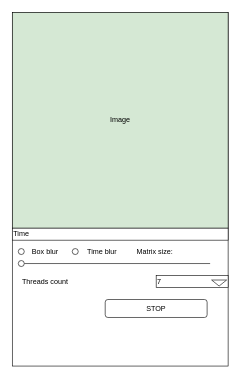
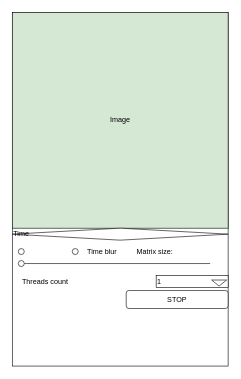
  <mxCell id="0" />
  <mxCell id="1" parent="0" />
  <mxCell id="2" value="" style="rounded=0;whiteSpace=wrap;html=1;" vertex="1" parent="1"><mxGeometry x="20" y="20" width="360" height="590" as="geometry" /></mxCell>
  <mxCell id="3" value="Image" style="whiteSpace=wrap;html=1;aspect=fixed;fillColor=#d5e8d4;" vertex="1" parent="1"><mxGeometry x="20" y="20" width="360" height="360" as="geometry" /></mxCell>
- <mxCell id="4" value="7" style="rounded=0;whiteSpace=wrap;html=1;align=left;" vertex="1" parent="1"><mxGeometry x="260" y="459" width="120" height="20" as="geometry" /></mxCell>
+ <mxCell id="4" value="1" style="rounded=0;whiteSpace=wrap;html=1;align=left;" vertex="1" parent="1"><mxGeometry x="260" y="459" width="120" height="20" as="geometry" /></mxCell>
  <mxCell id="5" value="" style="ellipse;whiteSpace=wrap;html=1;aspect=fixed;" vertex="1" parent="1"><mxGeometry x="30" y="414" width="10" height="10" as="geometry" /></mxCell>
  <mxCell id="6" value="" style="ellipse;whiteSpace=wrap;html=1;aspect=fixed;" vertex="1" parent="1"><mxGeometry x="120" y="414" width="10" height="10" as="geometry" /></mxCell>
- <mxCell id="7" value="Box blur" style="text;html=1;strokeColor=none;fillColor=none;align=center;verticalAlign=middle;whiteSpace=wrap;rounded=0;" vertex="1" parent="1"><mxGeometry x="50" y="409" width="50" height="20" as="geometry" /></mxCell>
  <mxCell id="8" value="Time blur" style="text;html=1;strokeColor=none;fillColor=none;align=center;verticalAlign=middle;whiteSpace=wrap;rounded=0;" vertex="1" parent="1"><mxGeometry x="140" y="409" width="60" height="20" as="geometry" /></mxCell>
  <mxCell id="9" value="Matrix size:" style="text;html=1;strokeColor=none;fillColor=none;align=center;verticalAlign=middle;whiteSpace=wrap;rounded=0;" vertex="1" parent="1"><mxGeometry x="220" y="404" width="76" height="30" as="geometry" /></mxCell>
  <mxCell id="10" value="" style="endArrow=none;html=1;rounded=0;startArrow=none;" edge="1" parent="1" source="11"><mxGeometry width="50" height="50" relative="1" as="geometry"><mxPoint x="30" y="439" as="sourcePoint" /><mxPoint x="350" y="439" as="targetPoint" /></mxGeometry></mxCell>
  <mxCell id="11" value="" style="ellipse;whiteSpace=wrap;html=1;aspect=fixed;" vertex="1" parent="1"><mxGeometry x="30" y="434" width="10" height="10" as="geometry" /></mxCell>
  <mxCell id="12" value="Threads count" style="text;html=1;strokeColor=none;fillColor=none;align=center;verticalAlign=middle;whiteSpace=wrap;rounded=0;" vertex="1" parent="1"><mxGeometry x="30" y="454" width="90" height="30" as="geometry" /></mxCell>
  <mxCell id="13" value="" style="triangle;whiteSpace=wrap;html=1;rotation=90;" vertex="1" parent="1"><mxGeometry x="360" y="459" width="10" height="25" as="geometry" /></mxCell>
- <mxCell id="14" value="STOP" style="rounded=1;whiteSpace=wrap;html=1;" vertex="1" parent="1"><mxGeometry x="175" y="499" width="170" height="30" as="geometry" /></mxCell>
- <mxCell id="15" value="Time" style="rounded=0;whiteSpace=wrap;html=1;align=left;" vertex="1" parent="1"><mxGeometry x="20" y="380" width="360" height="20" as="geometry" /></mxCell>
+ <mxCell id="14" value="STOP" style="rounded=1;whiteSpace=wrap;html=1;" vertex="1" parent="1"><mxGeometry x="210" y="484" width="170" height="30" as="geometry" /></mxCell>
+ <mxCell id="15" value="Time" style="rhombus;whiteSpace=wrap;html=1;align=left;" vertex="1" parent="1"><mxGeometry x="20" y="380" width="360" height="20" as="geometry" /></mxCell>
